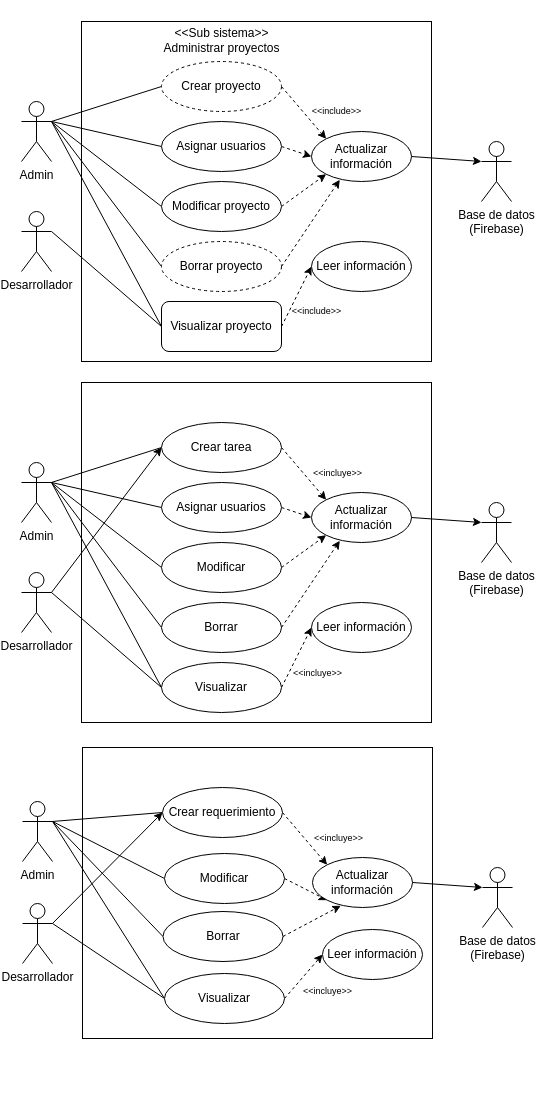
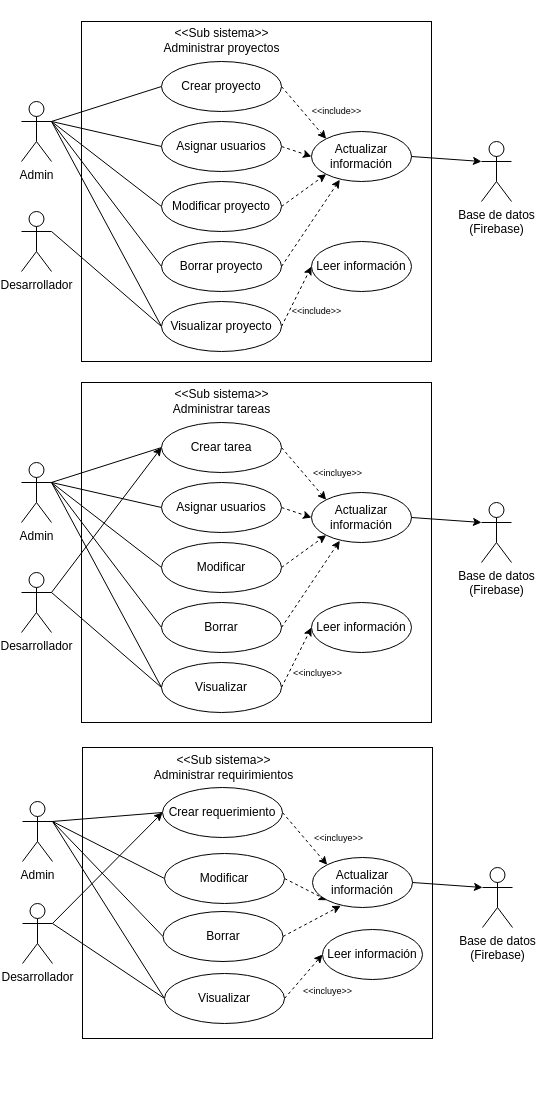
  <mxCell id="0" />
  <mxCell id="1" parent="0" />
  <mxCell id="2" value="" style="group" vertex="1" connectable="0" parent="1"><mxGeometry x="20" y="20" width="490" height="341" as="geometry" /></mxCell>
  <mxCell id="3" value="" style="rounded=0;whiteSpace=wrap;html=1;" vertex="1" parent="2"><mxGeometry x="60" y="1" width="350" height="340" as="geometry" /></mxCell>
  <mxCell id="4" style="edgeStyle=none;rounded=0;orthogonalLoop=1;jettySize=auto;html=1;exitX=1;exitY=0.333;exitDx=0;exitDy=0;exitPerimeter=0;entryX=0;entryY=0.5;entryDx=0;entryDy=0;endArrow=none;startFill=0;" edge="1" parent="2" source="9" target="13"><mxGeometry relative="1" as="geometry" /></mxCell>
  <mxCell id="5" style="edgeStyle=none;rounded=0;orthogonalLoop=1;jettySize=auto;html=1;exitX=1;exitY=0.333;exitDx=0;exitDy=0;exitPerimeter=0;entryX=0;entryY=0.5;entryDx=0;entryDy=0;endArrow=none;startFill=0;" edge="1" parent="2" source="9" target="15"><mxGeometry relative="1" as="geometry" /></mxCell>
  <mxCell id="6" style="edgeStyle=none;rounded=0;orthogonalLoop=1;jettySize=auto;html=1;exitX=1;exitY=0.333;exitDx=0;exitDy=0;exitPerimeter=0;entryX=0;entryY=0.5;entryDx=0;entryDy=0;endArrow=none;startFill=0;" edge="1" parent="2" source="9" target="19"><mxGeometry relative="1" as="geometry" /></mxCell>
  <mxCell id="7" style="edgeStyle=none;rounded=0;orthogonalLoop=1;jettySize=auto;html=1;exitX=1;exitY=0.333;exitDx=0;exitDy=0;exitPerimeter=0;entryX=0;entryY=0.5;entryDx=0;entryDy=0;endArrow=none;startFill=0;" edge="1" parent="2" source="9" target="20"><mxGeometry relative="1" as="geometry" /></mxCell>
  <mxCell id="8" style="edgeStyle=none;rounded=0;orthogonalLoop=1;jettySize=auto;html=1;exitX=1;exitY=0.333;exitDx=0;exitDy=0;exitPerimeter=0;entryX=0;entryY=0.5;entryDx=0;entryDy=0;endArrow=none;startFill=0;" edge="1" parent="2" source="9" target="17"><mxGeometry relative="1" as="geometry" /></mxCell>
  <mxCell id="9" value="Admin" style="shape=umlActor;verticalLabelPosition=bottom;verticalAlign=top;html=1;outlineConnect=0;" vertex="1" parent="2"><mxGeometry y="81" width="30" height="60" as="geometry" /></mxCell>
  <mxCell id="10" style="edgeStyle=none;rounded=0;orthogonalLoop=1;jettySize=auto;html=1;exitX=1;exitY=0.333;exitDx=0;exitDy=0;exitPerimeter=0;entryX=0;entryY=0.5;entryDx=0;entryDy=0;endArrow=none;startFill=0;" edge="1" parent="2" source="11" target="17"><mxGeometry relative="1" as="geometry" /></mxCell>
  <mxCell id="11" value="Desarrollador" style="shape=umlActor;verticalLabelPosition=bottom;verticalAlign=top;html=1;outlineConnect=0;" vertex="1" parent="2"><mxGeometry y="191" width="30" height="60" as="geometry" /></mxCell>
  <mxCell id="12" style="edgeStyle=none;rounded=0;orthogonalLoop=1;jettySize=auto;html=1;exitX=1;exitY=0.5;exitDx=0;exitDy=0;entryX=0;entryY=0;entryDx=0;entryDy=0;dashed=1;" edge="1" parent="2" source="13" target="23"><mxGeometry relative="1" as="geometry" /></mxCell>
- <mxCell id="13" value="Crear proyecto" style="ellipse;whiteSpace=wrap;html=1;dashed=1;" vertex="1" parent="2"><mxGeometry x="140" y="41" width="120" height="50" as="geometry" /></mxCell>
+ <mxCell id="13" value="Crear proyecto" style="ellipse;whiteSpace=wrap;html=1;" vertex="1" parent="2"><mxGeometry x="140" y="41" width="120" height="50" as="geometry" /></mxCell>
  <mxCell id="14" style="edgeStyle=none;rounded=0;orthogonalLoop=1;jettySize=auto;html=1;exitX=1;exitY=0.5;exitDx=0;exitDy=0;entryX=0;entryY=0.5;entryDx=0;entryDy=0;dashed=1;" edge="1" parent="2" source="15" target="23"><mxGeometry relative="1" as="geometry" /></mxCell>
  <mxCell id="15" value="Asignar usuarios" style="ellipse;whiteSpace=wrap;html=1;" vertex="1" parent="2"><mxGeometry x="140" y="101" width="120" height="50" as="geometry" /></mxCell>
  <mxCell id="16" style="edgeStyle=none;rounded=0;orthogonalLoop=1;jettySize=auto;html=1;exitX=1;exitY=0.5;exitDx=0;exitDy=0;entryX=0;entryY=0.5;entryDx=0;entryDy=0;dashed=1;" edge="1" parent="2" source="17" target="24"><mxGeometry relative="1" as="geometry" /></mxCell>
- <mxCell id="17" value="Visualizar proyecto" style="whiteSpace=wrap;html=1;rounded=1;" vertex="1" parent="2"><mxGeometry x="140" y="281" width="120" height="50" as="geometry" /></mxCell>
+ <mxCell id="17" value="Visualizar proyecto" style="ellipse;whiteSpace=wrap;html=1;" vertex="1" parent="2"><mxGeometry x="140" y="281" width="120" height="50" as="geometry" /></mxCell>
  <mxCell id="18" style="edgeStyle=none;rounded=0;orthogonalLoop=1;jettySize=auto;html=1;exitX=1;exitY=0.5;exitDx=0;exitDy=0;entryX=0;entryY=1;entryDx=0;entryDy=0;dashed=1;" edge="1" parent="2" source="19" target="23"><mxGeometry relative="1" as="geometry" /></mxCell>
  <mxCell id="19" value="Modificar proyecto" style="ellipse;whiteSpace=wrap;html=1;" vertex="1" parent="2"><mxGeometry x="140" y="161" width="120" height="50" as="geometry" /></mxCell>
- <mxCell id="20" value="Borrar proyecto" style="ellipse;whiteSpace=wrap;html=1;dashed=1;" vertex="1" parent="2"><mxGeometry x="140" y="221" width="120" height="50" as="geometry" /></mxCell>
+ <mxCell id="20" value="Borrar proyecto" style="ellipse;whiteSpace=wrap;html=1;" vertex="1" parent="2"><mxGeometry x="140" y="221" width="120" height="50" as="geometry" /></mxCell>
  <mxCell id="21" value="&lt;div&gt;&amp;lt;&amp;lt;Sub sistema&amp;gt;&amp;gt;&lt;/div&gt;Administrar proyectos" style="text;html=1;align=center;verticalAlign=middle;resizable=0;points=[];autosize=1;strokeColor=none;fillColor=none;" vertex="1" parent="2"><mxGeometry x="130" width="140" height="40" as="geometry" /></mxCell>
  <mxCell id="22" value="Base de datos&lt;div&gt;(Firebase)&lt;/div&gt;" style="shape=umlActor;verticalLabelPosition=bottom;verticalAlign=top;html=1;outlineConnect=0;" vertex="1" parent="2"><mxGeometry x="460" y="121" width="30" height="60" as="geometry" /></mxCell>
  <mxCell id="23" value="Actualizar&lt;div&gt;información&lt;/div&gt;" style="ellipse;whiteSpace=wrap;html=1;" vertex="1" parent="2"><mxGeometry x="290" y="111" width="100" height="50" as="geometry" /></mxCell>
  <mxCell id="24" value="Leer información" style="ellipse;whiteSpace=wrap;html=1;" vertex="1" parent="2"><mxGeometry x="290" y="221" width="100" height="50" as="geometry" /></mxCell>
  <mxCell id="25" style="edgeStyle=none;rounded=0;orthogonalLoop=1;jettySize=auto;html=1;exitX=1;exitY=0.5;exitDx=0;exitDy=0;entryX=0.283;entryY=0.965;entryDx=0;entryDy=0;entryPerimeter=0;dashed=1;" edge="1" parent="2" source="20" target="23"><mxGeometry relative="1" as="geometry" /></mxCell>
  <mxCell id="26" style="edgeStyle=none;rounded=0;orthogonalLoop=1;jettySize=auto;html=1;exitX=1;exitY=0.5;exitDx=0;exitDy=0;entryX=0;entryY=0.333;entryDx=0;entryDy=0;entryPerimeter=0;" edge="1" parent="2" source="23" target="22"><mxGeometry relative="1" as="geometry" /></mxCell>
  <mxCell id="27" value="&amp;lt;&amp;lt;include&amp;gt;&amp;gt;" style="text;html=1;align=center;verticalAlign=middle;resizable=0;points=[];autosize=1;strokeColor=none;fillColor=none;fontSize=9;" vertex="1" parent="2"><mxGeometry x="280" y="81" width="70" height="20" as="geometry" /></mxCell>
  <mxCell id="28" value="&amp;lt;&amp;lt;include&amp;gt;&amp;gt;" style="text;html=1;align=center;verticalAlign=middle;resizable=0;points=[];autosize=1;strokeColor=none;fillColor=none;fontSize=9;" vertex="1" parent="2"><mxGeometry x="260" y="281" width="70" height="20" as="geometry" /></mxCell>
  <mxCell id="29" value="" style="group" vertex="1" connectable="0" parent="1"><mxGeometry x="20" y="381" width="490" height="341" as="geometry" /></mxCell>
  <mxCell id="30" value="" style="rounded=0;whiteSpace=wrap;html=1;" vertex="1" parent="29"><mxGeometry x="60" y="1" width="350" height="340" as="geometry" /></mxCell>
  <mxCell id="31" style="edgeStyle=none;rounded=0;orthogonalLoop=1;jettySize=auto;html=1;exitX=1;exitY=0.333;exitDx=0;exitDy=0;exitPerimeter=0;entryX=0;entryY=0.5;entryDx=0;entryDy=0;endArrow=none;startFill=0;" edge="1" parent="29" source="36" target="41"><mxGeometry relative="1" as="geometry" /></mxCell>
  <mxCell id="32" style="edgeStyle=none;rounded=0;orthogonalLoop=1;jettySize=auto;html=1;exitX=1;exitY=0.333;exitDx=0;exitDy=0;exitPerimeter=0;entryX=0;entryY=0.5;entryDx=0;entryDy=0;endArrow=none;startFill=0;" edge="1" parent="29" source="36" target="43"><mxGeometry relative="1" as="geometry" /></mxCell>
  <mxCell id="33" style="edgeStyle=none;rounded=0;orthogonalLoop=1;jettySize=auto;html=1;exitX=1;exitY=0.333;exitDx=0;exitDy=0;exitPerimeter=0;entryX=0;entryY=0.5;entryDx=0;entryDy=0;endArrow=none;startFill=0;" edge="1" parent="29" source="36" target="47"><mxGeometry relative="1" as="geometry" /></mxCell>
  <mxCell id="34" style="edgeStyle=none;rounded=0;orthogonalLoop=1;jettySize=auto;html=1;exitX=1;exitY=0.333;exitDx=0;exitDy=0;exitPerimeter=0;entryX=0;entryY=0.5;entryDx=0;entryDy=0;endArrow=none;startFill=0;" edge="1" parent="29" source="36" target="48"><mxGeometry relative="1" as="geometry" /></mxCell>
  <mxCell id="35" style="edgeStyle=none;rounded=0;orthogonalLoop=1;jettySize=auto;html=1;exitX=1;exitY=0.333;exitDx=0;exitDy=0;exitPerimeter=0;entryX=0;entryY=0.5;entryDx=0;entryDy=0;endArrow=none;startFill=0;" edge="1" parent="29" source="36" target="45"><mxGeometry relative="1" as="geometry" /></mxCell>
  <mxCell id="36" value="Admin" style="shape=umlActor;verticalLabelPosition=bottom;verticalAlign=top;html=1;outlineConnect=0;" vertex="1" parent="29"><mxGeometry y="81" width="30" height="60" as="geometry" /></mxCell>
  <mxCell id="37" style="edgeStyle=none;rounded=0;orthogonalLoop=1;jettySize=auto;html=1;exitX=1;exitY=0.333;exitDx=0;exitDy=0;exitPerimeter=0;entryX=0;entryY=0.5;entryDx=0;entryDy=0;endArrow=none;startFill=0;" edge="1" parent="29" source="39" target="45"><mxGeometry relative="1" as="geometry" /></mxCell>
  <mxCell id="38" style="edgeStyle=none;rounded=0;orthogonalLoop=1;jettySize=auto;html=1;exitX=1;exitY=0.333;exitDx=0;exitDy=0;exitPerimeter=0;entryX=0;entryY=0.5;entryDx=0;entryDy=0;" edge="1" parent="29" source="39" target="41"><mxGeometry relative="1" as="geometry" /></mxCell>
  <mxCell id="39" value="Desarrollador" style="shape=umlActor;verticalLabelPosition=bottom;verticalAlign=top;html=1;outlineConnect=0;" vertex="1" parent="29"><mxGeometry y="191" width="30" height="60" as="geometry" /></mxCell>
  <mxCell id="40" style="edgeStyle=none;rounded=0;orthogonalLoop=1;jettySize=auto;html=1;exitX=1;exitY=0.5;exitDx=0;exitDy=0;entryX=0;entryY=0;entryDx=0;entryDy=0;dashed=1;" edge="1" parent="29" source="41" target="51"><mxGeometry relative="1" as="geometry" /></mxCell>
  <mxCell id="41" value="Crear tarea" style="ellipse;whiteSpace=wrap;html=1;" vertex="1" parent="29"><mxGeometry x="140" y="41" width="120" height="50" as="geometry" /></mxCell>
  <mxCell id="42" style="edgeStyle=none;rounded=0;orthogonalLoop=1;jettySize=auto;html=1;exitX=1;exitY=0.5;exitDx=0;exitDy=0;entryX=0;entryY=0.5;entryDx=0;entryDy=0;dashed=1;" edge="1" parent="29" source="43" target="51"><mxGeometry relative="1" as="geometry" /></mxCell>
  <mxCell id="43" value="Asignar usuarios" style="ellipse;whiteSpace=wrap;html=1;" vertex="1" parent="29"><mxGeometry x="140" y="101" width="120" height="50" as="geometry" /></mxCell>
  <mxCell id="44" style="edgeStyle=none;rounded=0;orthogonalLoop=1;jettySize=auto;html=1;exitX=1;exitY=0.5;exitDx=0;exitDy=0;entryX=0;entryY=0.5;entryDx=0;entryDy=0;dashed=1;" edge="1" parent="29" source="45" target="52"><mxGeometry relative="1" as="geometry" /></mxCell>
  <mxCell id="45" value="Visualizar" style="ellipse;whiteSpace=wrap;html=1;" vertex="1" parent="29"><mxGeometry x="140" y="281" width="120" height="50" as="geometry" /></mxCell>
  <mxCell id="46" style="edgeStyle=none;rounded=0;orthogonalLoop=1;jettySize=auto;html=1;exitX=1;exitY=0.5;exitDx=0;exitDy=0;entryX=0;entryY=1;entryDx=0;entryDy=0;dashed=1;" edge="1" parent="29" source="47" target="51"><mxGeometry relative="1" as="geometry" /></mxCell>
  <mxCell id="47" value="Modificar" style="ellipse;whiteSpace=wrap;html=1;" vertex="1" parent="29"><mxGeometry x="140" y="161" width="120" height="50" as="geometry" /></mxCell>
  <mxCell id="48" value="Borrar" style="ellipse;whiteSpace=wrap;html=1;" vertex="1" parent="29"><mxGeometry x="140" y="221" width="120" height="50" as="geometry" /></mxCell>
+ <mxCell id="49" value="&lt;div&gt;&amp;lt;&amp;lt;Sub sistema&amp;gt;&amp;gt;&lt;/div&gt;Administrar tareas" style="text;html=1;align=center;verticalAlign=middle;resizable=0;points=[];autosize=1;strokeColor=none;fillColor=none;" vertex="1" parent="29"><mxGeometry x="140" width="120" height="40" as="geometry" /></mxCell>
  <mxCell id="50" value="Base de datos&lt;div&gt;(Firebase)&lt;/div&gt;" style="shape=umlActor;verticalLabelPosition=bottom;verticalAlign=top;html=1;outlineConnect=0;" vertex="1" parent="29"><mxGeometry x="460" y="121" width="30" height="60" as="geometry" /></mxCell>
  <mxCell id="51" value="Actualizar&lt;div&gt;información&lt;/div&gt;" style="ellipse;whiteSpace=wrap;html=1;" vertex="1" parent="29"><mxGeometry x="290" y="111" width="100" height="50" as="geometry" /></mxCell>
  <mxCell id="52" value="Leer información" style="ellipse;whiteSpace=wrap;html=1;" vertex="1" parent="29"><mxGeometry x="290" y="221" width="100" height="50" as="geometry" /></mxCell>
  <mxCell id="53" style="edgeStyle=none;rounded=0;orthogonalLoop=1;jettySize=auto;html=1;exitX=1;exitY=0.5;exitDx=0;exitDy=0;entryX=0.283;entryY=0.965;entryDx=0;entryDy=0;entryPerimeter=0;dashed=1;" edge="1" parent="29" source="48" target="51"><mxGeometry relative="1" as="geometry" /></mxCell>
  <mxCell id="54" style="edgeStyle=none;rounded=0;orthogonalLoop=1;jettySize=auto;html=1;exitX=1;exitY=0.5;exitDx=0;exitDy=0;entryX=0;entryY=0.333;entryDx=0;entryDy=0;entryPerimeter=0;" edge="1" parent="29" source="51" target="50"><mxGeometry relative="1" as="geometry" /></mxCell>
  <mxCell id="55" value="&amp;lt;&amp;lt;incluye&amp;gt;&amp;gt;" style="text;html=1;align=center;verticalAlign=middle;resizable=0;points=[];autosize=1;strokeColor=none;fillColor=none;fontSize=9;" vertex="1" parent="29"><mxGeometry x="282" y="80" width="67" height="23" as="geometry" /></mxCell>
  <mxCell id="56" value="&amp;lt;&amp;lt;incluye&amp;gt;&amp;gt;" style="text;html=1;align=center;verticalAlign=middle;resizable=0;points=[];autosize=1;strokeColor=none;fillColor=none;fontSize=9;" vertex="1" parent="29"><mxGeometry x="262" y="280" width="67" height="23" as="geometry" /></mxCell>
  <mxCell id="57" value="" style="group" vertex="1" connectable="0" parent="1"><mxGeometry x="21" y="746" width="490" height="341" as="geometry" /></mxCell>
  <mxCell id="58" value="" style="rounded=0;whiteSpace=wrap;html=1;" vertex="1" parent="57"><mxGeometry x="60" y="1" width="350" height="291" as="geometry" /></mxCell>
  <mxCell id="59" style="edgeStyle=none;rounded=0;orthogonalLoop=1;jettySize=auto;html=1;exitX=1;exitY=0.333;exitDx=0;exitDy=0;exitPerimeter=0;entryX=0;entryY=0.5;entryDx=0;entryDy=0;endArrow=none;startFill=0;" edge="1" parent="57" source="63" target="68"><mxGeometry relative="1" as="geometry" /></mxCell>
  <mxCell id="60" style="edgeStyle=none;rounded=0;orthogonalLoop=1;jettySize=auto;html=1;exitX=1;exitY=0.333;exitDx=0;exitDy=0;exitPerimeter=0;entryX=0;entryY=0.5;entryDx=0;entryDy=0;endArrow=none;startFill=0;" edge="1" parent="57" source="63" target="72"><mxGeometry relative="1" as="geometry" /></mxCell>
  <mxCell id="61" style="edgeStyle=none;rounded=0;orthogonalLoop=1;jettySize=auto;html=1;exitX=1;exitY=0.333;exitDx=0;exitDy=0;exitPerimeter=0;entryX=0;entryY=0.5;entryDx=0;entryDy=0;endArrow=none;startFill=0;" edge="1" parent="57" source="63" target="73"><mxGeometry relative="1" as="geometry" /></mxCell>
  <mxCell id="62" style="edgeStyle=none;rounded=0;orthogonalLoop=1;jettySize=auto;html=1;exitX=1;exitY=0.333;exitDx=0;exitDy=0;exitPerimeter=0;entryX=0;entryY=0.5;entryDx=0;entryDy=0;endArrow=none;startFill=0;" edge="1" parent="57" source="63" target="70"><mxGeometry relative="1" as="geometry" /></mxCell>
  <mxCell id="63" value="Admin" style="shape=umlActor;verticalLabelPosition=bottom;verticalAlign=top;html=1;outlineConnect=0;" vertex="1" parent="57"><mxGeometry y="55" width="30" height="60" as="geometry" /></mxCell>
  <mxCell id="64" style="edgeStyle=none;rounded=0;orthogonalLoop=1;jettySize=auto;html=1;exitX=1;exitY=0.333;exitDx=0;exitDy=0;exitPerimeter=0;entryX=0;entryY=0.5;entryDx=0;entryDy=0;endArrow=none;startFill=0;" edge="1" parent="57" source="66" target="70"><mxGeometry relative="1" as="geometry" /></mxCell>
  <mxCell id="65" style="edgeStyle=none;rounded=0;orthogonalLoop=1;jettySize=auto;html=1;exitX=1;exitY=0.333;exitDx=0;exitDy=0;exitPerimeter=0;entryX=0;entryY=0.5;entryDx=0;entryDy=0;" edge="1" parent="57" source="66" target="68"><mxGeometry relative="1" as="geometry" /></mxCell>
  <mxCell id="66" value="Desarrollador" style="shape=umlActor;verticalLabelPosition=bottom;verticalAlign=top;html=1;outlineConnect=0;" vertex="1" parent="57"><mxGeometry y="157" width="30" height="60" as="geometry" /></mxCell>
  <mxCell id="67" style="edgeStyle=none;rounded=0;orthogonalLoop=1;jettySize=auto;html=1;exitX=1;exitY=0.5;exitDx=0;exitDy=0;entryX=0;entryY=0;entryDx=0;entryDy=0;dashed=1;" edge="1" parent="57" source="68" target="76"><mxGeometry relative="1" as="geometry" /></mxCell>
  <mxCell id="68" value="Crear requerimiento" style="ellipse;whiteSpace=wrap;html=1;" vertex="1" parent="57"><mxGeometry x="140" y="41" width="120" height="50" as="geometry" /></mxCell>
  <mxCell id="69" style="edgeStyle=none;rounded=0;orthogonalLoop=1;jettySize=auto;html=1;exitX=1;exitY=0.5;exitDx=0;exitDy=0;entryX=0;entryY=0.5;entryDx=0;entryDy=0;dashed=1;" edge="1" parent="57" source="70" target="77"><mxGeometry relative="1" as="geometry" /></mxCell>
  <mxCell id="70" value="Visualizar" style="ellipse;whiteSpace=wrap;html=1;" vertex="1" parent="57"><mxGeometry x="142" y="227" width="120" height="50" as="geometry" /></mxCell>
  <mxCell id="71" style="edgeStyle=none;rounded=0;orthogonalLoop=1;jettySize=auto;html=1;exitX=1;exitY=0.5;exitDx=0;exitDy=0;entryX=0;entryY=1;entryDx=0;entryDy=0;dashed=1;" edge="1" parent="57" source="72" target="76"><mxGeometry relative="1" as="geometry" /></mxCell>
  <mxCell id="72" value="Modificar" style="ellipse;whiteSpace=wrap;html=1;" vertex="1" parent="57"><mxGeometry x="142" y="107" width="120" height="50" as="geometry" /></mxCell>
  <mxCell id="73" value="Borrar" style="ellipse;whiteSpace=wrap;html=1;" vertex="1" parent="57"><mxGeometry x="140.5" y="165" width="120" height="50" as="geometry" /></mxCell>
+ <mxCell id="74" value="&lt;div&gt;&amp;lt;&amp;lt;Sub sistema&amp;gt;&amp;gt;&lt;/div&gt;Administrar requirimientos" style="text;html=1;align=center;verticalAlign=middle;resizable=0;points=[];autosize=1;strokeColor=none;fillColor=none;" vertex="1" parent="57"><mxGeometry x="122" width="157" height="41" as="geometry" /></mxCell>
  <mxCell id="75" value="Base de datos&lt;div&gt;(Firebase)&lt;/div&gt;" style="shape=umlActor;verticalLabelPosition=bottom;verticalAlign=top;html=1;outlineConnect=0;" vertex="1" parent="57"><mxGeometry x="460" y="121" width="30" height="60" as="geometry" /></mxCell>
  <mxCell id="76" value="Actualizar&lt;div&gt;información&lt;/div&gt;" style="ellipse;whiteSpace=wrap;html=1;" vertex="1" parent="57"><mxGeometry x="290" y="111" width="100" height="50" as="geometry" /></mxCell>
  <mxCell id="77" value="Leer información" style="ellipse;whiteSpace=wrap;html=1;" vertex="1" parent="57"><mxGeometry x="300" y="183" width="100" height="50" as="geometry" /></mxCell>
  <mxCell id="78" style="edgeStyle=none;rounded=0;orthogonalLoop=1;jettySize=auto;html=1;exitX=1;exitY=0.5;exitDx=0;exitDy=0;entryX=0.283;entryY=0.965;entryDx=0;entryDy=0;entryPerimeter=0;dashed=1;" edge="1" parent="57" source="73" target="76"><mxGeometry relative="1" as="geometry" /></mxCell>
  <mxCell id="79" style="edgeStyle=none;rounded=0;orthogonalLoop=1;jettySize=auto;html=1;exitX=1;exitY=0.5;exitDx=0;exitDy=0;entryX=0;entryY=0.333;entryDx=0;entryDy=0;entryPerimeter=0;" edge="1" parent="57" source="76" target="75"><mxGeometry relative="1" as="geometry" /></mxCell>
  <mxCell id="80" value="&amp;lt;&amp;lt;incluye&amp;gt;&amp;gt;" style="text;html=1;align=center;verticalAlign=middle;resizable=0;points=[];autosize=1;strokeColor=none;fillColor=none;fontSize=9;" vertex="1" parent="57"><mxGeometry x="282" y="80" width="67" height="23" as="geometry" /></mxCell>
  <mxCell id="81" value="&amp;lt;&amp;lt;incluye&amp;gt;&amp;gt;" style="text;html=1;align=center;verticalAlign=middle;resizable=0;points=[];autosize=1;strokeColor=none;fillColor=none;fontSize=9;" vertex="1" parent="57"><mxGeometry x="271" y="233" width="67" height="23" as="geometry" /></mxCell>
